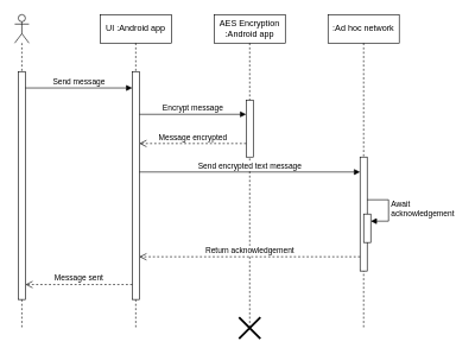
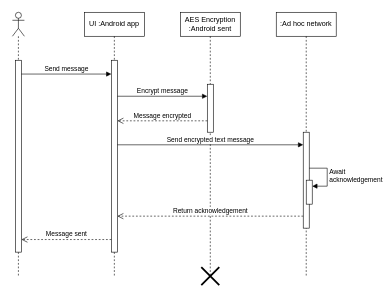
  <mxCell id="0" />
  <mxCell id="1" parent="0" />
  <mxCell id="2" value="" style="shape=umlLifeline;perimeter=lifelinePerimeter;whiteSpace=wrap;html=1;container=1;dropTarget=0;collapsible=0;recursiveResize=0;outlineConnect=0;portConstraint=eastwest;newEdgeStyle={&quot;curved&quot;:0,&quot;rounded&quot;:0};participant=umlActor;" vertex="1" parent="1"><mxGeometry x="20" y="20" width="20" height="440" as="geometry" /></mxCell>
  <mxCell id="3" value="" style="html=1;points=[[0,0,0,0,5],[0,1,0,0,-5],[1,0,0,0,5],[1,1,0,0,-5]];perimeter=orthogonalPerimeter;outlineConnect=0;targetShapes=umlLifeline;portConstraint=eastwest;newEdgeStyle={&quot;curved&quot;:0,&quot;rounded&quot;:0};" vertex="1" parent="2"><mxGeometry x="5" y="80" width="10" height="320" as="geometry" /></mxCell>
  <mxCell id="4" value="UI :Android app" style="shape=umlLifeline;perimeter=lifelinePerimeter;whiteSpace=wrap;html=1;container=1;dropTarget=0;collapsible=0;recursiveResize=0;outlineConnect=0;portConstraint=eastwest;newEdgeStyle={&quot;curved&quot;:0,&quot;rounded&quot;:0};" vertex="1" parent="1"><mxGeometry x="140" y="20" width="100" height="440" as="geometry" /></mxCell>
  <mxCell id="5" value="" style="html=1;points=[[0,0,0,0,5],[0,1,0,0,-5],[1,0,0,0,5],[1,1,0,0,-5]];perimeter=orthogonalPerimeter;outlineConnect=0;targetShapes=umlLifeline;portConstraint=eastwest;newEdgeStyle={&quot;curved&quot;:0,&quot;rounded&quot;:0};" vertex="1" parent="4"><mxGeometry x="45" y="80" width="10" height="320" as="geometry" /></mxCell>
- <mxCell id="6" value="AES Encryption :Android app" style="shape=umlLifeline;perimeter=lifelinePerimeter;whiteSpace=wrap;html=1;container=1;dropTarget=0;collapsible=0;recursiveResize=0;outlineConnect=0;portConstraint=eastwest;newEdgeStyle={&quot;curved&quot;:0,&quot;rounded&quot;:0};" vertex="1" parent="1"><mxGeometry x="300" y="20" width="100" height="440" as="geometry" /></mxCell>
+ <mxCell id="6" value="AES Encryption :Android sent" style="shape=umlLifeline;perimeter=lifelinePerimeter;whiteSpace=wrap;html=1;container=1;dropTarget=0;collapsible=0;recursiveResize=0;outlineConnect=0;portConstraint=eastwest;newEdgeStyle={&quot;curved&quot;:0,&quot;rounded&quot;:0};" vertex="1" parent="1"><mxGeometry x="300" y="20" width="100" height="440" as="geometry" /></mxCell>
  <mxCell id="7" value="" style="html=1;points=[[0,0,0,0,5],[0,1,0,0,-5],[1,0,0,0,5],[1,1,0,0,-5]];perimeter=orthogonalPerimeter;outlineConnect=0;targetShapes=umlLifeline;portConstraint=eastwest;newEdgeStyle={&quot;curved&quot;:0,&quot;rounded&quot;:0};" vertex="1" parent="6"><mxGeometry x="45" y="120" width="10" height="80" as="geometry" /></mxCell>
  <mxCell id="8" value="" style="shape=umlDestroy;whiteSpace=wrap;html=1;strokeWidth=3;targetShapes=umlLifeline;" vertex="1" parent="6"><mxGeometry x="35" y="425" width="30" height="30" as="geometry" /></mxCell>
  <mxCell id="9" value=":Ad hoc network" style="shape=umlLifeline;perimeter=lifelinePerimeter;whiteSpace=wrap;html=1;container=1;dropTarget=0;collapsible=0;recursiveResize=0;outlineConnect=0;portConstraint=eastwest;newEdgeStyle={&quot;curved&quot;:0,&quot;rounded&quot;:0};" vertex="1" parent="1"><mxGeometry x="460" y="20" width="100" height="440" as="geometry" /></mxCell>
  <mxCell id="10" value="" style="html=1;points=[[0,0,0,0,5],[0,1,0,0,-5],[1,0,0,0,5],[1,1,0,0,-5]];perimeter=orthogonalPerimeter;outlineConnect=0;targetShapes=umlLifeline;portConstraint=eastwest;newEdgeStyle={&quot;curved&quot;:0,&quot;rounded&quot;:0};" vertex="1" parent="9"><mxGeometry x="45" y="200" width="10" height="160" as="geometry" /></mxCell>
  <mxCell id="11" value="" style="html=1;points=[[0,0,0,0,5],[0,1,0,0,-5],[1,0,0,0,5],[1,1,0,0,-5]];perimeter=orthogonalPerimeter;outlineConnect=0;targetShapes=umlLifeline;portConstraint=eastwest;newEdgeStyle={&quot;curved&quot;:0,&quot;rounded&quot;:0};" vertex="1" parent="9"><mxGeometry x="50" y="280" width="10" height="40" as="geometry" /></mxCell>
  <mxCell id="12" value="Await&amp;nbsp;&lt;div&gt;acknowledgement&lt;/div&gt;" style="html=1;align=left;spacingLeft=2;endArrow=block;rounded=0;edgeStyle=orthogonalEdgeStyle;curved=0;rounded=0;" edge="1" target="11" parent="9"><mxGeometry relative="1" as="geometry"><mxPoint x="55" y="260" as="sourcePoint" /><Array as="points"><mxPoint x="85" y="290" /></Array></mxGeometry></mxCell>
  <mxCell id="13" value="Send message" style="html=1;verticalAlign=bottom;endArrow=block;curved=0;rounded=0;" edge="1" parent="1"><mxGeometry width="80" relative="1" as="geometry"><mxPoint x="35" y="123" as="sourcePoint" /><mxPoint x="185" y="123" as="targetPoint" /></mxGeometry></mxCell>
  <mxCell id="14" value="Encrypt message" style="html=1;verticalAlign=bottom;endArrow=block;curved=0;rounded=0;" edge="1" parent="1"><mxGeometry width="80" relative="1" as="geometry"><mxPoint x="195" y="160" as="sourcePoint" /><mxPoint x="345" y="160" as="targetPoint" /></mxGeometry></mxCell>
  <mxCell id="15" value="Message encrypted" style="html=1;verticalAlign=bottom;endArrow=open;dashed=1;endSize=8;curved=0;rounded=0;" edge="1" parent="1"><mxGeometry relative="1" as="geometry"><mxPoint x="345" y="201" as="sourcePoint" /><mxPoint x="195" y="201" as="targetPoint" /></mxGeometry></mxCell>
  <mxCell id="16" value="Send encrypted text message" style="html=1;verticalAlign=bottom;endArrow=block;curved=0;rounded=0;" edge="1" parent="1"><mxGeometry width="80" relative="1" as="geometry"><mxPoint x="195" y="241" as="sourcePoint" /><mxPoint x="505" y="241" as="targetPoint" /></mxGeometry></mxCell>
  <mxCell id="17" value="Return acknowledgement" style="html=1;verticalAlign=bottom;endArrow=open;dashed=1;endSize=8;curved=0;rounded=0;" edge="1" parent="1"><mxGeometry relative="1" as="geometry"><mxPoint x="505" y="360" as="sourcePoint" /><mxPoint x="195" y="360" as="targetPoint" /></mxGeometry></mxCell>
  <mxCell id="18" value="Message sent" style="html=1;verticalAlign=bottom;endArrow=open;dashed=1;endSize=8;curved=0;rounded=0;" edge="1" parent="1"><mxGeometry relative="1" as="geometry"><mxPoint x="185" y="399" as="sourcePoint" /><mxPoint x="35" y="399" as="targetPoint" /></mxGeometry></mxCell>
